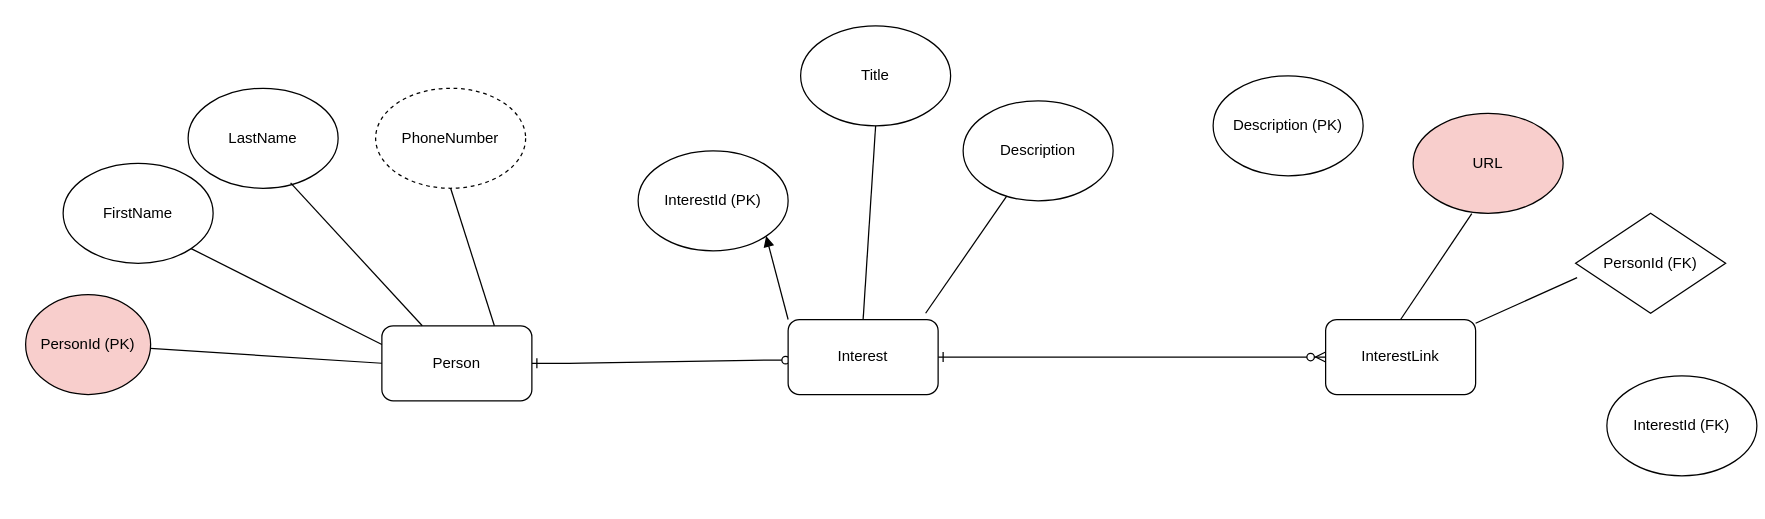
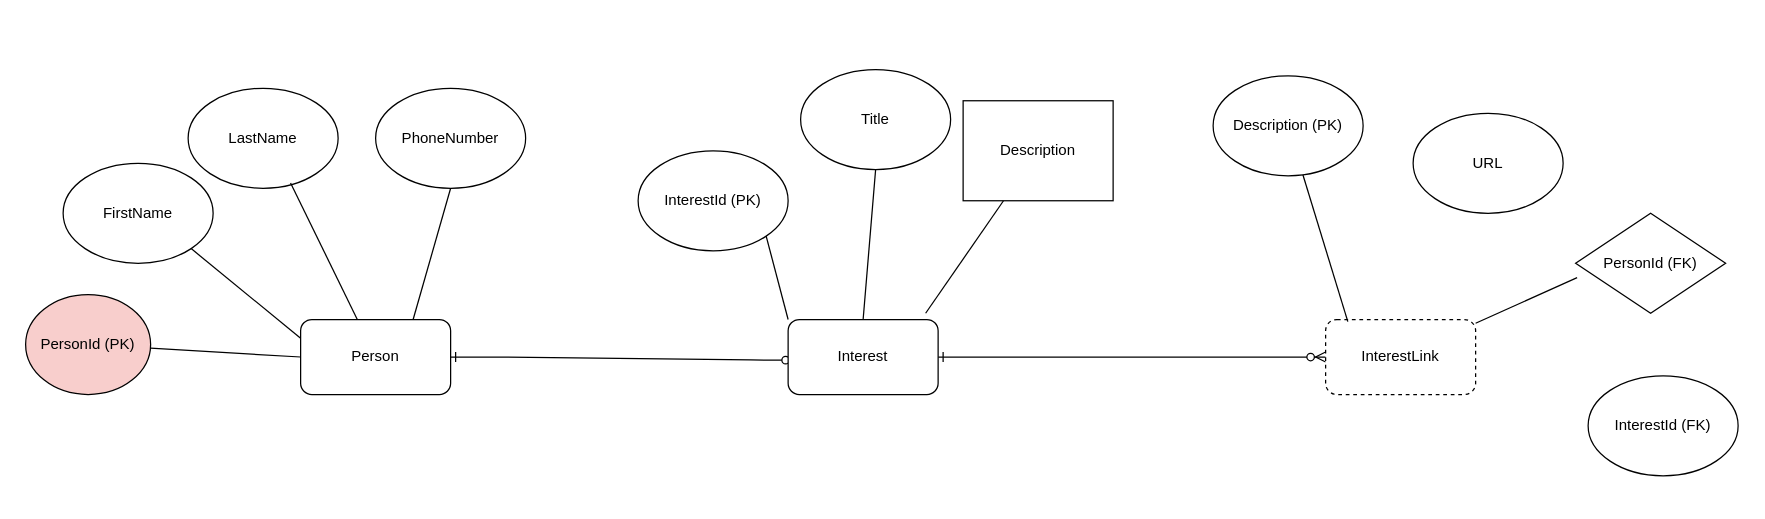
  <mxCell id="0" />
  <mxCell id="1" parent="0" />
  <mxCell id="2" value="" style="edgeStyle=entityRelationEdgeStyle;endArrow=ERzeroToMany;startArrow=ERone;endFill=1;startFill=0;exitX=1;exitY=0.5;exitDx=0;exitDy=0;" parent="1" source="4" edge="1"><mxGeometry width="100" height="100" relative="1" as="geometry"><mxPoint x="470" y="282.5" as="sourcePoint" /><mxPoint x="640" y="287.5" as="targetPoint" /><Array as="points"><mxPoint x="500" y="310" /><mxPoint x="470" y="287.5" /><mxPoint x="560" y="392.5" /><mxPoint x="630" y="280" /></Array></mxGeometry></mxCell>
  <mxCell id="3" value="" style="edgeStyle=entityRelationEdgeStyle;endArrow=ERzeroToMany;startArrow=ERone;endFill=1;startFill=0;entryX=0;entryY=0.5;entryDx=0;entryDy=0;" parent="1" source="5" target="6" edge="1"><mxGeometry width="100" height="100" relative="1" as="geometry"><mxPoint x="880" y="105" as="sourcePoint" /><mxPoint x="880" y="295" as="targetPoint" /></mxGeometry></mxCell>
- <mxCell id="4" value="Person" style="rounded=1;whiteSpace=wrap;html=1;" vertex="1" parent="1"><mxGeometry x="305" y="260" width="120" height="60" as="geometry" /></mxCell>
+ <mxCell id="4" value="Person" style="rounded=1;whiteSpace=wrap;html=1;" vertex="1" parent="1"><mxGeometry x="240" y="255" width="120" height="60" as="geometry" /></mxCell>
  <mxCell id="5" value="Interest" style="rounded=1;whiteSpace=wrap;html=1;" vertex="1" parent="1"><mxGeometry x="630" y="255" width="120" height="60" as="geometry" /></mxCell>
- <mxCell id="6" value="InterestLink" style="rounded=1;whiteSpace=wrap;html=1;" vertex="1" parent="1"><mxGeometry x="1060" y="255" width="120" height="60" as="geometry" /></mxCell>
+ <mxCell id="6" value="InterestLink" style="rounded=1;whiteSpace=wrap;html=1;dashed=1;" vertex="1" parent="1"><mxGeometry x="1060" y="255" width="120" height="60" as="geometry" /></mxCell>
  <mxCell id="7" value="PersonId (PK)" style="ellipse;whiteSpace=wrap;html=1;fillColor=#f8cecc;" vertex="1" parent="1"><mxGeometry x="20" y="235" width="100" height="80" as="geometry" /></mxCell>
  <mxCell id="8" value="LastName" style="ellipse;whiteSpace=wrap;html=1;" vertex="1" parent="1"><mxGeometry x="150" y="70" width="120" height="80" as="geometry" /></mxCell>
- <mxCell id="9" value="PhoneNumber" style="ellipse;whiteSpace=wrap;html=1;dashed=1;" vertex="1" parent="1"><mxGeometry x="300" y="70" width="120" height="80" as="geometry" /></mxCell>
+ <mxCell id="9" value="PhoneNumber" style="ellipse;whiteSpace=wrap;html=1;" vertex="1" parent="1"><mxGeometry x="300" y="70" width="120" height="80" as="geometry" /></mxCell>
  <mxCell id="10" value="FirstName" style="ellipse;whiteSpace=wrap;html=1;" vertex="1" parent="1"><mxGeometry x="50" y="130" width="120" height="80" as="geometry" /></mxCell>
- <mxCell id="11" value="" style="endArrow=block;html=1;rounded=0;entryX=1;entryY=1;entryDx=0;entryDy=0;exitX=0;exitY=0;exitDx=0;exitDy=0;" edge="1" parent="1" source="5" target="16"><mxGeometry width="50" height="50" relative="1" as="geometry"><mxPoint x="490" y="470" as="sourcePoint" /><mxPoint x="540" y="420" as="targetPoint" /></mxGeometry></mxCell>
+ <mxCell id="11" value="" style="endArrow=none;html=1;rounded=0;entryX=1;entryY=1;entryDx=0;entryDy=0;exitX=0;exitY=0;exitDx=0;exitDy=0;" edge="1" parent="1" source="5" target="16"><mxGeometry width="50" height="50" relative="1" as="geometry"><mxPoint x="490" y="470" as="sourcePoint" /><mxPoint x="540" y="420" as="targetPoint" /></mxGeometry></mxCell>
  <mxCell id="12" value="" style="endArrow=none;html=1;rounded=0;entryX=0;entryY=0.5;entryDx=0;entryDy=0;" edge="1" parent="1" source="7" target="4"><mxGeometry width="50" height="50" relative="1" as="geometry"><mxPoint x="130" y="280" as="sourcePoint" /><mxPoint x="170" y="270" as="targetPoint" /></mxGeometry></mxCell>
  <mxCell id="13" value="" style="endArrow=none;html=1;rounded=0;entryX=0;entryY=0.25;entryDx=0;entryDy=0;exitX=1;exitY=1;exitDx=0;exitDy=0;" edge="1" parent="1" source="10" target="4"><mxGeometry width="50" height="50" relative="1" as="geometry"><mxPoint x="150" y="230" as="sourcePoint" /><mxPoint x="200" y="180" as="targetPoint" /></mxGeometry></mxCell>
  <mxCell id="14" value="" style="endArrow=none;html=1;rounded=0;exitX=0.683;exitY=0.947;exitDx=0;exitDy=0;exitPerimeter=0;" edge="1" parent="1" source="8" target="4"><mxGeometry width="50" height="50" relative="1" as="geometry"><mxPoint x="100" y="440" as="sourcePoint" /><mxPoint x="270" y="250" as="targetPoint" /></mxGeometry></mxCell>
  <mxCell id="15" value="" style="endArrow=none;html=1;rounded=0;entryX=0.5;entryY=1;entryDx=0;entryDy=0;exitX=0.75;exitY=0;exitDx=0;exitDy=0;" edge="1" parent="1" source="4" target="9"><mxGeometry width="50" height="50" relative="1" as="geometry"><mxPoint x="340" y="470" as="sourcePoint" /><mxPoint x="390" y="420" as="targetPoint" /></mxGeometry></mxCell>
  <mxCell id="16" value="InterestId (PK)" style="ellipse;whiteSpace=wrap;html=1;" vertex="1" parent="1"><mxGeometry x="510" y="120" width="120" height="80" as="geometry" /></mxCell>
- <mxCell id="17" value="Title" style="ellipse;whiteSpace=wrap;html=1;" vertex="1" parent="1"><mxGeometry x="640" y="20" width="120" height="80" as="geometry" /></mxCell>
- <mxCell id="18" value="Description" style="ellipse;whiteSpace=wrap;html=1;" vertex="1" parent="1"><mxGeometry x="770" y="80" width="120" height="80" as="geometry" /></mxCell>
+ <mxCell id="17" value="Title" style="ellipse;whiteSpace=wrap;html=1;" vertex="1" parent="1"><mxGeometry x="640" y="55" width="120" height="80" as="geometry" /></mxCell>
+ <mxCell id="18" value="Description" style="whiteSpace=wrap;html=1;rounded=0;" vertex="1" parent="1"><mxGeometry x="770" y="80" width="120" height="80" as="geometry" /></mxCell>
  <mxCell id="19" value="" style="endArrow=none;html=1;rounded=0;" edge="1" parent="1" target="18"><mxGeometry width="50" height="50" relative="1" as="geometry"><mxPoint x="740" y="250" as="sourcePoint" /><mxPoint x="670" y="280" as="targetPoint" /></mxGeometry></mxCell>
  <mxCell id="20" value="" style="endArrow=none;html=1;rounded=0;entryX=0.5;entryY=1;entryDx=0;entryDy=0;exitX=0.5;exitY=0;exitDx=0;exitDy=0;" edge="1" parent="1" source="5" target="17"><mxGeometry width="50" height="50" relative="1" as="geometry"><mxPoint x="620" y="330" as="sourcePoint" /><mxPoint x="670" y="280" as="targetPoint" /></mxGeometry></mxCell>
  <mxCell id="21" value="PersonId (FK)" style="rhombus;whiteSpace=wrap;html=1;" vertex="1" parent="1"><mxGeometry x="1260" y="170" width="120" height="80" as="geometry" /></mxCell>
- <mxCell id="22" value="URL" style="ellipse;whiteSpace=wrap;html=1;fillColor=#f8cecc;" vertex="1" parent="1"><mxGeometry x="1130" y="90" width="120" height="80" as="geometry" /></mxCell>
+ <mxCell id="22" value="URL" style="ellipse;whiteSpace=wrap;html=1;" vertex="1" parent="1"><mxGeometry x="1130" y="90" width="120" height="80" as="geometry" /></mxCell>
  <mxCell id="23" value="Description (PK)" style="ellipse;whiteSpace=wrap;html=1;" vertex="1" parent="1"><mxGeometry x="970" y="60" width="120" height="80" as="geometry" /></mxCell>
- <mxCell id="24" value="InterestId (FK)" style="ellipse;whiteSpace=wrap;html=1;" vertex="1" parent="1"><mxGeometry x="1285" y="300" width="120" height="80" as="geometry" /></mxCell>
- <mxCell id="26" value="" style="endArrow=none;html=1;rounded=0;entryX=0.391;entryY=1.004;entryDx=0;entryDy=0;entryPerimeter=0;exitX=0.5;exitY=0;exitDx=0;exitDy=0;" edge="1" parent="1" source="6" target="22"><mxGeometry width="50" height="50" relative="1" as="geometry"><mxPoint x="630" y="330" as="sourcePoint" /><mxPoint x="680" y="280" as="targetPoint" /></mxGeometry></mxCell>
+ <mxCell id="24" value="InterestId (FK)" style="ellipse;whiteSpace=wrap;html=1;" vertex="1" parent="1"><mxGeometry x="1270" y="300" width="120" height="80" as="geometry" /></mxCell>
+ <mxCell id="25" value="" style="endArrow=none;html=1;rounded=0;exitX=0.148;exitY=0.029;exitDx=0;exitDy=0;exitPerimeter=0;" edge="1" parent="1" source="6" target="23"><mxGeometry width="50" height="50" relative="1" as="geometry"><mxPoint x="970" y="330" as="sourcePoint" /><mxPoint x="1020" y="280" as="targetPoint" /></mxGeometry></mxCell>
  <mxCell id="27" value="" style="endArrow=none;html=1;rounded=0;entryX=0.01;entryY=0.644;entryDx=0;entryDy=0;entryPerimeter=0;" edge="1" parent="1" source="6" target="21"><mxGeometry width="50" height="50" relative="1" as="geometry"><mxPoint x="630" y="330" as="sourcePoint" /><mxPoint x="680" y="280" as="targetPoint" /></mxGeometry></mxCell>
